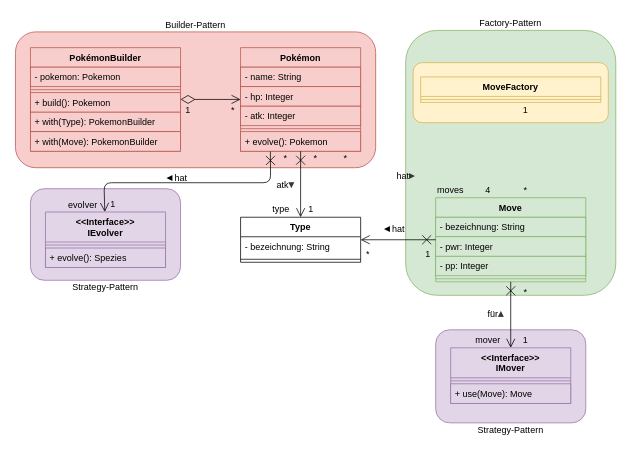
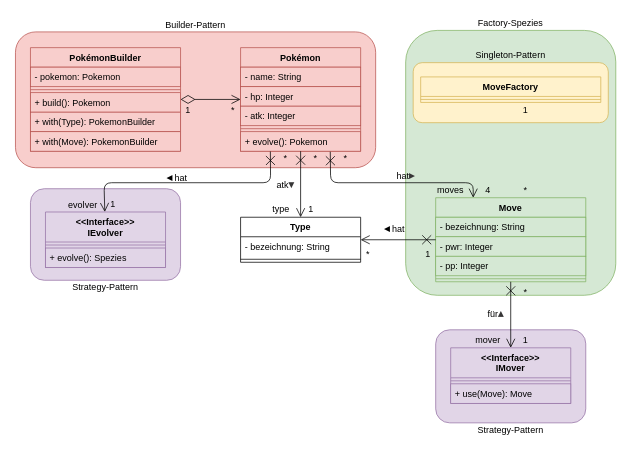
  <mxCell id="0" />
  <mxCell id="1" parent="0" />
  <mxCell id="2" value="" style="rounded=1;whiteSpace=wrap;html=1;fillColor=#e1d5e7;strokeColor=#9673a6;" vertex="1" parent="1"><mxGeometry x="580" y="439" width="200" height="124" as="geometry" /></mxCell>
  <mxCell id="3" value="" style="rounded=1;whiteSpace=wrap;html=1;fillColor=#e1d5e7;strokeColor=#9673a6;" vertex="1" parent="1"><mxGeometry x="40" y="251" width="200" height="122" as="geometry" /></mxCell>
  <mxCell id="4" value="" style="rounded=1;whiteSpace=wrap;html=1;strokeColor=#82b366;fillColor=#d5e8d4;" vertex="1" parent="1"><mxGeometry x="540" y="40" width="280" height="353" as="geometry" /></mxCell>
  <mxCell id="5" value="" style="rounded=1;whiteSpace=wrap;html=1;strokeColor=#d6b656;fillColor=#fff2cc;" vertex="1" parent="1"><mxGeometry x="550" y="83" width="260" height="80" as="geometry" /></mxCell>
  <mxCell id="6" value="" style="rounded=1;whiteSpace=wrap;html=1;strokeColor=#b85450;fillColor=#f8cecc;" vertex="1" parent="1"><mxGeometry x="20" y="42" width="480" height="181" as="geometry" /></mxCell>
  <mxCell id="7" value="Pokémon" style="swimlane;fontStyle=1;align=center;verticalAlign=top;childLayout=stackLayout;horizontal=1;startSize=26;horizontalStack=0;resizeParent=1;resizeParentMax=0;resizeLast=0;collapsible=1;marginBottom=0;fillColor=#f8cecc;strokeColor=#b85450;" parent="1" vertex="1"><mxGeometry x="320" y="63" width="160" height="138" as="geometry" /></mxCell>
  <mxCell id="8" value="- name: String" style="text;strokeColor=#b85450;fillColor=#f8cecc;align=left;verticalAlign=top;spacingLeft=4;spacingRight=4;overflow=hidden;rotatable=0;points=[[0,0.5],[1,0.5]];portConstraint=eastwest;" parent="7" vertex="1"><mxGeometry y="26" width="160" height="26" as="geometry" /></mxCell>
  <mxCell id="9" value="- hp: Integer" style="text;strokeColor=#b85450;fillColor=#f8cecc;align=left;verticalAlign=top;spacingLeft=4;spacingRight=4;overflow=hidden;rotatable=0;points=[[0,0.5],[1,0.5]];portConstraint=eastwest;" parent="7" vertex="1"><mxGeometry y="52" width="160" height="26" as="geometry" /></mxCell>
  <mxCell id="10" value="- atk: Integer" style="text;strokeColor=#b85450;fillColor=#f8cecc;align=left;verticalAlign=top;spacingLeft=4;spacingRight=4;overflow=hidden;rotatable=0;points=[[0,0.5],[1,0.5]];portConstraint=eastwest;" parent="7" vertex="1"><mxGeometry y="78" width="160" height="26" as="geometry" /></mxCell>
  <mxCell id="11" value="" style="line;strokeWidth=1;fillColor=#f8cecc;align=left;verticalAlign=middle;spacingTop=-1;spacingLeft=3;spacingRight=3;rotatable=0;labelPosition=right;points=[];portConstraint=eastwest;strokeColor=#b85450;" parent="7" vertex="1"><mxGeometry y="104" width="160" height="8" as="geometry" /></mxCell>
  <mxCell id="12" value="+ evolve(): Pokemon" style="text;strokeColor=#b85450;fillColor=#f8cecc;align=left;verticalAlign=top;spacingLeft=4;spacingRight=4;overflow=hidden;rotatable=0;points=[[0,0.5],[1,0.5]];portConstraint=eastwest;" parent="7" vertex="1"><mxGeometry y="112" width="160" height="26" as="geometry" /></mxCell>
  <mxCell id="13" value="PokémonBuilder" style="swimlane;fontStyle=1;align=center;verticalAlign=top;childLayout=stackLayout;horizontal=1;startSize=26;horizontalStack=0;resizeParent=1;resizeParentMax=0;resizeLast=0;collapsible=1;marginBottom=0;fillColor=#f8cecc;strokeColor=#b85450;" parent="1" vertex="1"><mxGeometry x="40" y="63" width="200" height="138" as="geometry" /></mxCell>
  <mxCell id="14" value="- pokemon: Pokemon" style="text;strokeColor=#b85450;fillColor=#f8cecc;align=left;verticalAlign=top;spacingLeft=4;spacingRight=4;overflow=hidden;rotatable=0;points=[[0,0.5],[1,0.5]];portConstraint=eastwest;" parent="13" vertex="1"><mxGeometry y="26" width="200" height="26" as="geometry" /></mxCell>
  <mxCell id="15" value="" style="line;strokeWidth=1;fillColor=#f8cecc;align=left;verticalAlign=middle;spacingTop=-1;spacingLeft=3;spacingRight=3;rotatable=0;labelPosition=right;points=[];portConstraint=eastwest;strokeColor=#b85450;" parent="13" vertex="1"><mxGeometry y="52" width="200" height="8" as="geometry" /></mxCell>
  <mxCell id="16" value="+ build(): Pokemon" style="text;strokeColor=#b85450;fillColor=#f8cecc;align=left;verticalAlign=top;spacingLeft=4;spacingRight=4;overflow=hidden;rotatable=0;points=[[0,0.5],[1,0.5]];portConstraint=eastwest;" parent="13" vertex="1"><mxGeometry y="60" width="200" height="26" as="geometry" /></mxCell>
  <mxCell id="17" value="+ with(Type): PokemonBuilder" style="text;strokeColor=#b85450;fillColor=#f8cecc;align=left;verticalAlign=top;spacingLeft=4;spacingRight=4;overflow=hidden;rotatable=0;points=[[0,0.5],[1,0.5]];portConstraint=eastwest;" parent="13" vertex="1"><mxGeometry y="86" width="200" height="26" as="geometry" /></mxCell>
  <mxCell id="18" value="+ with(Move): PokemonBuilder" style="text;strokeColor=#b85450;fillColor=#f8cecc;align=left;verticalAlign=top;spacingLeft=4;spacingRight=4;overflow=hidden;rotatable=0;points=[[0,0.5],[1,0.5]];portConstraint=eastwest;" parent="13" vertex="1"><mxGeometry y="112" width="200" height="26" as="geometry" /></mxCell>
  <mxCell id="19" value="Move" style="swimlane;fontStyle=1;align=center;verticalAlign=top;childLayout=stackLayout;horizontal=1;startSize=26;horizontalStack=0;resizeParent=1;resizeParentMax=0;resizeLast=0;collapsible=1;marginBottom=0;fillColor=#d5e8d4;strokeColor=#82b366;" parent="1" vertex="1"><mxGeometry x="580" y="263" width="200" height="112" as="geometry" /></mxCell>
  <mxCell id="20" value="- bezeichnung: String" style="text;strokeColor=#82b366;fillColor=#d5e8d4;align=left;verticalAlign=top;spacingLeft=4;spacingRight=4;overflow=hidden;rotatable=0;points=[[0,0.5],[1,0.5]];portConstraint=eastwest;" parent="19" vertex="1"><mxGeometry y="26" width="200" height="26" as="geometry" /></mxCell>
  <mxCell id="21" value="- pwr: Integer" style="text;strokeColor=#82b366;fillColor=#d5e8d4;align=left;verticalAlign=top;spacingLeft=4;spacingRight=4;overflow=hidden;rotatable=0;points=[[0,0.5],[1,0.5]];portConstraint=eastwest;" parent="19" vertex="1"><mxGeometry y="52" width="200" height="26" as="geometry" /></mxCell>
  <mxCell id="22" value="- pp: Integer" style="text;strokeColor=#82b366;fillColor=#d5e8d4;align=left;verticalAlign=top;spacingLeft=4;spacingRight=4;overflow=hidden;rotatable=0;points=[[0,0.5],[1,0.5]];portConstraint=eastwest;" parent="19" vertex="1"><mxGeometry y="78" width="200" height="26" as="geometry" /></mxCell>
  <mxCell id="23" value="" style="line;strokeWidth=1;fillColor=#d5e8d4;align=left;verticalAlign=middle;spacingTop=-1;spacingLeft=3;spacingRight=3;rotatable=0;labelPosition=right;points=[];portConstraint=eastwest;strokeColor=#82b366;" parent="19" vertex="1"><mxGeometry y="104" width="200" height="8" as="geometry" /></mxCell>
  <mxCell id="24" value="Type" style="swimlane;fontStyle=1;align=center;verticalAlign=top;childLayout=stackLayout;horizontal=1;startSize=26;horizontalStack=0;resizeParent=1;resizeParentMax=0;resizeLast=0;collapsible=1;marginBottom=0;" parent="1" vertex="1"><mxGeometry x="320" y="289" width="160" height="60" as="geometry" /></mxCell>
  <mxCell id="25" value="- bezeichnung: String" style="text;strokeColor=none;fillColor=none;align=left;verticalAlign=top;spacingLeft=4;spacingRight=4;overflow=hidden;rotatable=0;points=[[0,0.5],[1,0.5]];portConstraint=eastwest;" parent="24" vertex="1"><mxGeometry y="26" width="160" height="26" as="geometry" /></mxCell>
  <mxCell id="26" value="" style="line;strokeWidth=1;fillColor=none;align=left;verticalAlign=middle;spacingTop=-1;spacingLeft=3;spacingRight=3;rotatable=0;labelPosition=right;points=[];portConstraint=eastwest;" parent="24" vertex="1"><mxGeometry y="52" width="160" height="8" as="geometry" /></mxCell>
  <mxCell id="27" value="" style="endArrow=open;html=1;startArrow=diamondThin;startFill=0;startSize=17;endFill=0;endSize=10;" parent="1" source="13" target="7" edge="1"><mxGeometry width="50" height="50" relative="1" as="geometry"><mxPoint x="460" y="453" as="sourcePoint" /><mxPoint x="510" y="403" as="targetPoint" /></mxGeometry></mxCell>
  <mxCell id="28" value="" style="endArrow=open;html=1;startArrow=cross;startFill=0;startSize=10;endFill=0;endSize=10;" parent="1" source="7" target="24" edge="1"><mxGeometry width="50" height="50" relative="1" as="geometry"><mxPoint x="210" y="181" as="sourcePoint" /><mxPoint x="330" y="181" as="targetPoint" /></mxGeometry></mxCell>
  <mxCell id="29" value="" style="endArrow=open;html=1;startArrow=cross;startFill=0;startSize=10;endFill=0;endSize=10;exitX=0.248;exitY=1.013;exitDx=0;exitDy=0;exitPerimeter=0;" parent="1" source="12" target="31" edge="1"><mxGeometry width="50" height="50" relative="1" as="geometry"><mxPoint x="410" y="289" as="sourcePoint" /><mxPoint x="120" y="263" as="targetPoint" /><Array as="points"><mxPoint x="360" y="243" /><mxPoint x="138" y="243" /></Array></mxGeometry></mxCell>
+ <mxCell id="30" value="" style="endArrow=open;html=1;startArrow=cross;startFill=0;startSize=10;endFill=0;endSize=10;exitX=0.747;exitY=1.026;exitDx=0;exitDy=0;entryX=0.25;entryY=0;entryDx=0;entryDy=0;exitPerimeter=0;" parent="1" source="12" target="19" edge="1"><mxGeometry width="50" height="50" relative="1" as="geometry"><mxPoint x="330" y="250" as="sourcePoint" /><mxPoint x="130" y="353" as="targetPoint" /><Array as="points"><mxPoint x="440" y="243" /><mxPoint x="630" y="243" /></Array></mxGeometry></mxCell>
  <mxCell id="31" value="&lt;&lt;Interface&gt;&gt;&#10;IEvolver" style="swimlane;fontStyle=1;align=center;verticalAlign=top;childLayout=stackLayout;horizontal=1;startSize=40;horizontalStack=0;resizeParent=1;resizeParentMax=0;resizeLast=0;collapsible=1;marginBottom=0;fillColor=#e1d5e7;strokeColor=#9673a6;" parent="1" vertex="1"><mxGeometry x="60" y="282" width="160" height="74" as="geometry" /></mxCell>
  <mxCell id="32" value="" style="line;strokeWidth=1;fillColor=#e1d5e7;align=left;verticalAlign=middle;spacingTop=-1;spacingLeft=3;spacingRight=3;rotatable=0;labelPosition=right;points=[];portConstraint=eastwest;strokeColor=#9673a6;" parent="31" vertex="1"><mxGeometry y="40" width="160" height="8" as="geometry" /></mxCell>
  <mxCell id="33" value="+ evolve(): Spezies" style="text;strokeColor=#9673a6;fillColor=#e1d5e7;align=left;verticalAlign=top;spacingLeft=4;spacingRight=4;overflow=hidden;rotatable=0;points=[[0,0.5],[1,0.5]];portConstraint=eastwest;" parent="31" vertex="1"><mxGeometry y="48" width="160" height="26" as="geometry" /></mxCell>
  <mxCell id="34" value="MoveFactory" style="swimlane;fontStyle=1;align=center;verticalAlign=top;childLayout=stackLayout;horizontal=1;startSize=26;horizontalStack=0;resizeParent=1;resizeParentMax=0;resizeLast=0;collapsible=1;marginBottom=0;fillColor=#fff2cc;strokeColor=#d6b656;" parent="1" vertex="1"><mxGeometry x="560" y="102" width="240" height="34" as="geometry" /></mxCell>
  <mxCell id="35" value="" style="line;strokeWidth=1;fillColor=#fff2cc;align=left;verticalAlign=middle;spacingTop=-1;spacingLeft=3;spacingRight=3;rotatable=0;labelPosition=right;points=[];portConstraint=eastwest;strokeColor=#d6b656;" parent="34" vertex="1"><mxGeometry y="26" width="240" height="8" as="geometry" /></mxCell>
  <mxCell id="36" value="&lt;&lt;Interface&gt;&gt;&#10;IMover" style="swimlane;fontStyle=1;align=center;verticalAlign=top;childLayout=stackLayout;horizontal=1;startSize=40;horizontalStack=0;resizeParent=1;resizeParentMax=0;resizeLast=0;collapsible=1;marginBottom=0;fillColor=#e1d5e7;strokeColor=#9673a6;" parent="1" vertex="1"><mxGeometry x="600" y="463" width="160" height="74" as="geometry" /></mxCell>
  <mxCell id="37" value="" style="line;strokeWidth=1;fillColor=#e1d5e7;align=left;verticalAlign=middle;spacingTop=-1;spacingLeft=3;spacingRight=3;rotatable=0;labelPosition=right;points=[];portConstraint=eastwest;strokeColor=#9673a6;" parent="36" vertex="1"><mxGeometry y="40" width="160" height="8" as="geometry" /></mxCell>
  <mxCell id="38" value="+ use(Move): Move" style="text;strokeColor=#9673a6;fillColor=#e1d5e7;align=left;verticalAlign=top;spacingLeft=4;spacingRight=4;overflow=hidden;rotatable=0;points=[[0,0.5],[1,0.5]];portConstraint=eastwest;" parent="36" vertex="1"><mxGeometry y="48" width="160" height="26" as="geometry" /></mxCell>
  <mxCell id="39" value="" style="endArrow=open;html=1;startArrow=cross;startFill=0;startSize=10;endFill=0;endSize=10;" parent="1" source="19" target="36" edge="1"><mxGeometry width="50" height="50" relative="1" as="geometry"><mxPoint x="130" y="469" as="sourcePoint" /><mxPoint x="130" y="593" as="targetPoint" /></mxGeometry></mxCell>
  <mxCell id="40" value="1" style="text;html=1;strokeColor=none;fillColor=none;align=center;verticalAlign=middle;whiteSpace=wrap;rounded=0;" parent="1" vertex="1"><mxGeometry x="230" y="136" width="40" height="20" as="geometry" /></mxCell>
  <mxCell id="41" value="*" style="text;html=1;strokeColor=none;fillColor=none;align=center;verticalAlign=middle;whiteSpace=wrap;rounded=0;" parent="1" vertex="1"><mxGeometry x="290" y="136" width="40" height="20" as="geometry" /></mxCell>
  <mxCell id="42" value="1" style="text;html=1;strokeColor=none;fillColor=none;align=center;verticalAlign=middle;whiteSpace=wrap;rounded=0;" parent="1" vertex="1"><mxGeometry x="680" y="136" width="40" height="20" as="geometry" /></mxCell>
  <mxCell id="43" value="*" style="text;html=1;strokeColor=none;fillColor=none;align=center;verticalAlign=middle;whiteSpace=wrap;rounded=0;" parent="1" vertex="1"><mxGeometry x="680" y="243" width="40" height="20" as="geometry" /></mxCell>
  <mxCell id="44" value="1" style="text;html=1;strokeColor=none;fillColor=none;align=center;verticalAlign=middle;whiteSpace=wrap;rounded=0;" parent="1" vertex="1"><mxGeometry x="130" y="262" width="40" height="20" as="geometry" /></mxCell>
  <mxCell id="45" value="4" style="text;html=1;strokeColor=none;fillColor=none;align=center;verticalAlign=middle;whiteSpace=wrap;rounded=0;" parent="1" vertex="1"><mxGeometry x="630" y="243" width="40" height="20" as="geometry" /></mxCell>
  <mxCell id="46" value="1" style="text;html=1;strokeColor=none;fillColor=none;align=center;verticalAlign=middle;whiteSpace=wrap;rounded=0;" parent="1" vertex="1"><mxGeometry x="394" y="269" width="40" height="20" as="geometry" /></mxCell>
  <mxCell id="47" value="*" style="text;html=1;strokeColor=none;fillColor=none;align=center;verticalAlign=middle;whiteSpace=wrap;rounded=0;" parent="1" vertex="1"><mxGeometry x="360" y="201" width="40" height="20" as="geometry" /></mxCell>
  <mxCell id="48" value="*" style="text;html=1;strokeColor=none;fillColor=none;align=center;verticalAlign=middle;whiteSpace=wrap;rounded=0;" parent="1" vertex="1"><mxGeometry x="400" y="201" width="40" height="20" as="geometry" /></mxCell>
  <mxCell id="49" value="*" style="text;html=1;strokeColor=none;fillColor=none;align=center;verticalAlign=middle;whiteSpace=wrap;rounded=0;" parent="1" vertex="1"><mxGeometry x="440" y="201" width="40" height="20" as="geometry" /></mxCell>
  <mxCell id="50" value="&lt;font&gt;atk&lt;/font&gt;&lt;font style=&quot;color: rgb(55 , 54 , 55) ; font-weight: bold ; font-size: 14px&quot;&gt;▾&lt;/font&gt;" style="text;html=1;strokeColor=none;fillColor=none;align=center;verticalAlign=middle;whiteSpace=wrap;rounded=0;" parent="1" vertex="1"><mxGeometry x="360" y="230" width="40" height="30" as="geometry" /></mxCell>
  <mxCell id="51" value="&lt;font&gt;hat&lt;/font&gt;&lt;font style=&quot;color: rgb(55 , 54 , 55) ; font-weight: bold ; font-size: 14px&quot;&gt;▸&lt;/font&gt;" style="text;html=1;strokeColor=none;fillColor=none;align=center;verticalAlign=middle;whiteSpace=wrap;rounded=0;" parent="1" vertex="1"><mxGeometry x="500" y="221" width="80" height="25" as="geometry" /></mxCell>
  <mxCell id="52" value="&lt;font&gt;für&lt;/font&gt;&lt;font style=&quot;color: rgb(55 , 54 , 55) ; font-weight: bold ; font-size: 14px&quot;&gt;▴&lt;/font&gt;" style="text;html=1;strokeColor=none;fillColor=none;align=center;verticalAlign=middle;whiteSpace=wrap;rounded=0;" parent="1" vertex="1"><mxGeometry x="640" y="403" width="40" height="30" as="geometry" /></mxCell>
  <mxCell id="53" value="evolver" style="text;html=1;strokeColor=none;fillColor=none;align=center;verticalAlign=middle;whiteSpace=wrap;rounded=0;" parent="1" vertex="1"><mxGeometry x="90" y="263" width="40" height="20" as="geometry" /></mxCell>
  <mxCell id="54" value="mover" style="text;html=1;strokeColor=none;fillColor=none;align=center;verticalAlign=middle;whiteSpace=wrap;rounded=0;" parent="1" vertex="1"><mxGeometry x="630" y="443" width="40" height="20" as="geometry" /></mxCell>
  <mxCell id="55" value="1" style="text;html=1;strokeColor=none;fillColor=none;align=center;verticalAlign=middle;whiteSpace=wrap;rounded=0;" parent="1" vertex="1"><mxGeometry x="680" y="443" width="40" height="20" as="geometry" /></mxCell>
  <mxCell id="56" value="*" style="text;html=1;strokeColor=none;fillColor=none;align=center;verticalAlign=middle;whiteSpace=wrap;rounded=0;" parent="1" vertex="1"><mxGeometry x="680" y="379" width="40" height="20" as="geometry" /></mxCell>
  <mxCell id="57" value="&lt;span style=&quot;color: rgb(0 , 0 , 0) ; font-family: &amp;#34;helvetica&amp;#34; ; font-style: normal ; letter-spacing: normal ; text-align: center ; text-indent: 0px ; text-transform: none ; word-spacing: 0px ; display: inline ; float: none&quot;&gt;&lt;font size=&quot;1&quot;&gt;&lt;b style=&quot;font-size: 14px&quot;&gt;◂&lt;/b&gt;&lt;/font&gt;&lt;/span&gt;&lt;span style=&quot;color: rgb(0 , 0 , 0) ; font-family: &amp;#34;helvetica&amp;#34; ; font-size: 12px ; font-style: normal ; font-weight: 400 ; letter-spacing: normal ; text-align: center ; text-indent: 0px ; text-transform: none ; word-spacing: 0px ; display: inline ; float: none&quot;&gt;&amp;nbsp;hat&lt;/span&gt;" style="text;whiteSpace=wrap;html=1;fontSize=14;fontFamily=Helvetica;" parent="1" vertex="1"><mxGeometry x="220" y="221" width="40" height="30" as="geometry" /></mxCell>
  <mxCell id="58" value="" style="endArrow=open;html=1;startArrow=cross;startFill=0;startSize=10;endFill=0;endSize=10;" parent="1" source="19" target="24" edge="1"><mxGeometry width="50" height="50" relative="1" as="geometry"><mxPoint x="410" y="289" as="sourcePoint" /><mxPoint x="410" y="418" as="targetPoint" /></mxGeometry></mxCell>
  <mxCell id="59" value="&lt;span style=&quot;color: rgb(0 , 0 , 0) ; font-family: &amp;#34;helvetica&amp;#34; ; font-style: normal ; letter-spacing: normal ; text-align: center ; text-indent: 0px ; text-transform: none ; word-spacing: 0px ; display: inline ; float: none&quot;&gt;&lt;font size=&quot;1&quot;&gt;&lt;b style=&quot;font-size: 14px&quot;&gt;◂&lt;/b&gt;&lt;/font&gt;&lt;/span&gt;&lt;span style=&quot;color: rgb(0 , 0 , 0) ; font-family: &amp;#34;helvetica&amp;#34; ; font-size: 12px ; font-style: normal ; font-weight: 400 ; letter-spacing: normal ; text-align: center ; text-indent: 0px ; text-transform: none ; word-spacing: 0px ; display: inline ; float: none&quot;&gt;&amp;nbsp;hat&lt;/span&gt;" style="text;whiteSpace=wrap;html=1;fontSize=14;fontFamily=Helvetica;" parent="1" vertex="1"><mxGeometry x="510" y="289" width="40" height="30" as="geometry" /></mxCell>
  <mxCell id="60" value="1" style="text;html=1;strokeColor=none;fillColor=none;align=center;verticalAlign=middle;whiteSpace=wrap;rounded=0;" parent="1" vertex="1"><mxGeometry x="550" y="329" width="40" height="20" as="geometry" /></mxCell>
  <mxCell id="61" value="*" style="text;html=1;strokeColor=none;fillColor=none;align=center;verticalAlign=middle;whiteSpace=wrap;rounded=0;" parent="1" vertex="1"><mxGeometry x="470" y="329" width="40" height="20" as="geometry" /></mxCell>
  <mxCell id="62" value="type" style="text;html=1;strokeColor=none;fillColor=none;align=center;verticalAlign=middle;whiteSpace=wrap;rounded=0;" parent="1" vertex="1"><mxGeometry x="354" y="269" width="40" height="20" as="geometry" /></mxCell>
  <mxCell id="63" value="moves" style="text;html=1;strokeColor=none;fillColor=none;align=center;verticalAlign=middle;whiteSpace=wrap;rounded=0;" parent="1" vertex="1"><mxGeometry x="580" y="243" width="40" height="20" as="geometry" /></mxCell>
  <mxCell id="64" value="Builder-Pattern" style="text;html=1;strokeColor=none;fillColor=none;align=center;verticalAlign=middle;whiteSpace=wrap;rounded=0;" vertex="1" parent="1"><mxGeometry x="200" width="120" height="20" as="geometry" y="23" /></mxCell>
- <mxCell id="65" value="Factory-Pattern" style="text;html=1;strokeColor=none;fillColor=none;align=center;verticalAlign=middle;whiteSpace=wrap;rounded=0;" vertex="1" parent="1"><mxGeometry x="620" y="20" width="120" height="20" as="geometry" /></mxCell>
+ <mxCell id="65" value="Factory-Spezies" style="text;html=1;strokeColor=none;fillColor=none;align=center;verticalAlign=middle;whiteSpace=wrap;rounded=0;" vertex="1" parent="1"><mxGeometry x="620" y="20" width="120" height="20" as="geometry" /></mxCell>
+ <mxCell id="66" value="Singleton-Pattern" style="text;html=1;strokeColor=none;fillColor=none;align=center;verticalAlign=middle;whiteSpace=wrap;rounded=0;" vertex="1" parent="1"><mxGeometry x="620" y="63" width="120" height="20" as="geometry" /></mxCell>
  <mxCell id="67" value="Strategy-Pattern" style="text;html=1;strokeColor=none;fillColor=none;align=center;verticalAlign=middle;whiteSpace=wrap;rounded=0;" vertex="1" parent="1"><mxGeometry x="80" y="373" width="120" height="20" as="geometry" /></mxCell>
  <mxCell id="68" value="Strategy-Pattern" style="text;html=1;strokeColor=none;fillColor=none;align=center;verticalAlign=middle;whiteSpace=wrap;rounded=0;" vertex="1" parent="1"><mxGeometry x="620" y="563" width="120" height="20" as="geometry" /></mxCell>
